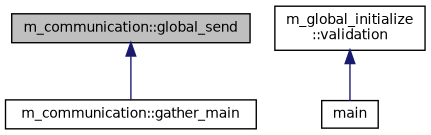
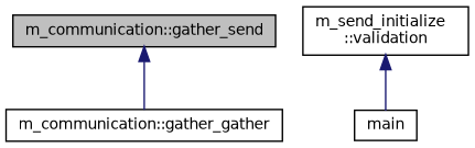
  digraph {
    rankdir=TB
    node [color=black fillcolor=white fontname=Helvetica fontsize=10 shape=record style=filled]
    edge [color=midnightblue dir=back fontname=Helvetica fontsize=10 labelfontname=Helvetica labelfontsize=10 style=solid]
-   n1 [fillcolor=grey75 fontcolor=black height=0.2 label="m_communication::global_send" width=0.4]
-   n2 [height=0.2 label="m_communication::gather_main" width=0.4]
-   n3 [height=0.2 label="m_global_initialize\l::validation" width=0.4]
+   n1 [fillcolor=grey75 fontcolor=black height=0.2 label="m_communication::gather_send" width=0.4]
+   n2 [height=0.2 label="m_communication::gather_gather" width=0.4]
+   n3 [height=0.2 label="m_send_initialize\l::validation" width=0.4]
    n4 [height=0.2 label=main width=0.4]
    n1 -> n2
    n3 -> n4
  }
